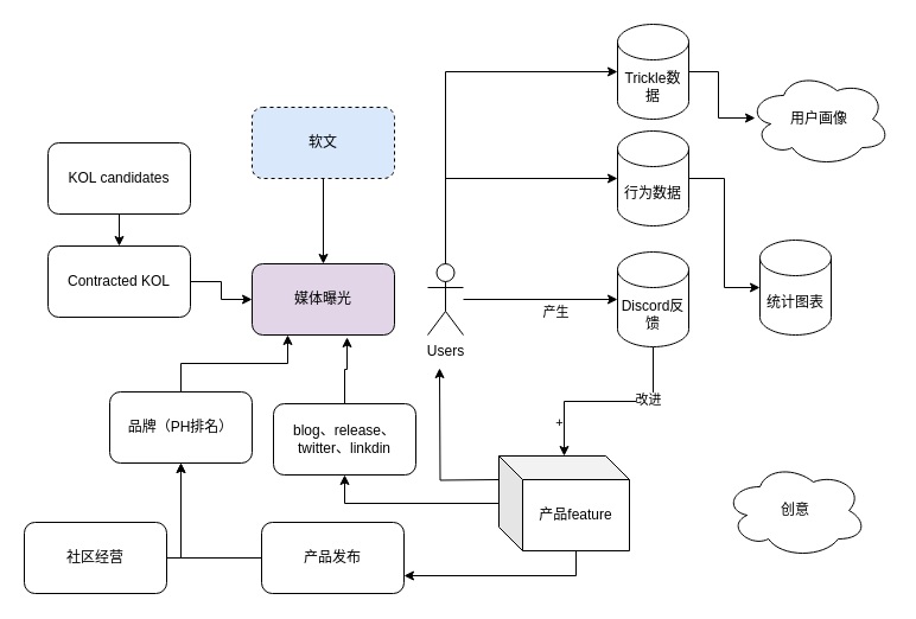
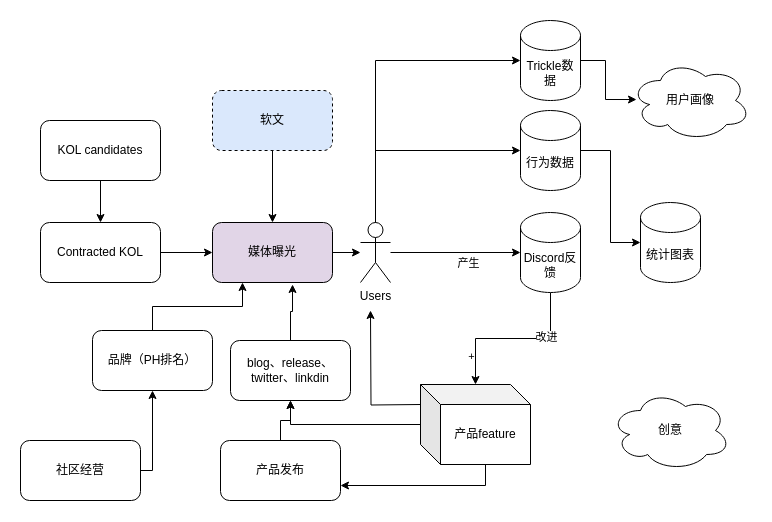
  <mxCell id="0" />
  <mxCell id="1" parent="0" />
  <mxCell id="2" value="Users" style="shape=umlActor;verticalLabelPosition=bottom;verticalAlign=top;html=1;outlineConnect=0;" vertex="1" parent="1"><mxGeometry x="360" y="222" width="30" height="60" as="geometry" /></mxCell>
+ <mxCell id="3" style="edgeStyle=orthogonalEdgeStyle;rounded=0;orthogonalLoop=1;jettySize=auto;html=1;" edge="1" parent="1" source="4" target="2"><mxGeometry relative="1" as="geometry" /></mxCell>
  <mxCell id="4" value="媒体曝光" style="rounded=1;whiteSpace=wrap;html=1;fillColor=#e1d5e7;" vertex="1" parent="1"><mxGeometry x="212" y="222" width="120" height="60" as="geometry" /></mxCell>
  <mxCell id="5" style="edgeStyle=orthogonalEdgeStyle;rounded=0;orthogonalLoop=1;jettySize=auto;html=1;entryX=0.5;entryY=0;entryDx=0;entryDy=0;" edge="1" parent="1" source="6" target="18"><mxGeometry relative="1" as="geometry" /></mxCell>
  <mxCell id="6" value="KOL candidates" style="rounded=1;whiteSpace=wrap;html=1;" vertex="1" parent="1"><mxGeometry x="40" y="120" width="120" height="60" as="geometry" /></mxCell>
  <mxCell id="7" style="edgeStyle=orthogonalEdgeStyle;rounded=0;orthogonalLoop=1;jettySize=auto;html=1;" edge="1" parent="1"><mxGeometry relative="1" as="geometry"><mxPoint x="420" y="404" as="sourcePoint" /><mxPoint x="370" y="310" as="targetPoint" /></mxGeometry></mxCell>
  <mxCell id="8" value="" style="endArrow=classic;html=1;rounded=0;entryX=0;entryY=0.5;entryDx=0;entryDy=0;entryPerimeter=0;" edge="1" parent="1" source="2" target="13"><mxGeometry width="50" height="50" relative="1" as="geometry"><mxPoint x="430" y="252" as="sourcePoint" /><mxPoint x="510" y="252" as="targetPoint" /></mxGeometry></mxCell>
  <mxCell id="9" value="产生" style="edgeLabel;html=1;align=center;verticalAlign=middle;resizable=0;points=[];" vertex="1" connectable="0" parent="8"><mxGeometry x="0.183" y="2" relative="1" as="geometry"><mxPoint y="12" as="offset" /></mxGeometry></mxCell>
  <mxCell id="10" style="edgeStyle=orthogonalEdgeStyle;rounded=0;orthogonalLoop=1;jettySize=auto;html=1;exitX=0.5;exitY=1;exitDx=0;exitDy=0;exitPerimeter=0;" edge="1" parent="1" source="13" target="16"><mxGeometry relative="1" as="geometry"><mxPoint x="570" y="282" as="sourcePoint" /><mxPoint x="520" y="402" as="targetPoint" /></mxGeometry></mxCell>
  <mxCell id="11" value="+" style="edgeLabel;html=1;align=center;verticalAlign=middle;resizable=0;points=[];" vertex="1" connectable="0" parent="10"><mxGeometry y="2" relative="1" as="geometry"><mxPoint x="-42" y="15" as="offset" /></mxGeometry></mxCell>
  <mxCell id="12" value="改进" style="edgeLabel;html=1;align=center;verticalAlign=middle;resizable=0;points=[];" vertex="1" connectable="0" parent="10"><mxGeometry x="-0.387" y="-2" relative="1" as="geometry"><mxPoint as="offset" /></mxGeometry></mxCell>
  <mxCell id="13" value="Discord反馈" style="shape=cylinder3;whiteSpace=wrap;html=1;boundedLbl=1;backgroundOutline=1;size=15;" vertex="1" parent="1"><mxGeometry x="520" y="212" width="60" height="80" as="geometry" /></mxCell>
  <mxCell id="14" style="edgeStyle=orthogonalEdgeStyle;rounded=0;orthogonalLoop=1;jettySize=auto;html=1;entryX=1;entryY=0.75;entryDx=0;entryDy=0;exitX=0;exitY=0;exitDx=65;exitDy=80;exitPerimeter=0;" edge="1" parent="1" source="16" target="32"><mxGeometry relative="1" as="geometry" /></mxCell>
  <mxCell id="15" style="edgeStyle=orthogonalEdgeStyle;rounded=0;orthogonalLoop=1;jettySize=auto;html=1;entryX=0.5;entryY=1;entryDx=0;entryDy=0;" edge="1" parent="1" source="16" target="36"><mxGeometry relative="1" as="geometry" /></mxCell>
  <mxCell id="16" value="产品feature" style="shape=cube;whiteSpace=wrap;html=1;boundedLbl=1;backgroundOutline=1;darkOpacity=0.05;darkOpacity2=0.1;" vertex="1" parent="1"><mxGeometry x="420" y="384" width="110" height="80" as="geometry" /></mxCell>
  <mxCell id="17" style="edgeStyle=orthogonalEdgeStyle;rounded=0;orthogonalLoop=1;jettySize=auto;html=1;exitX=1;exitY=0.5;exitDx=0;exitDy=0;entryX=0;entryY=0.5;entryDx=0;entryDy=0;" edge="1" parent="1" source="18" target="4"><mxGeometry relative="1" as="geometry" /></mxCell>
- <mxCell id="18" value="Contracted KOL" style="rounded=1;whiteSpace=wrap;html=1;" vertex="1" parent="1"><mxGeometry x="40" y="207" width="120" height="60" as="geometry" /></mxCell>
+ <mxCell id="18" value="Contracted KOL" style="rounded=1;whiteSpace=wrap;html=1;" vertex="1" parent="1"><mxGeometry x="40" y="222" width="120" height="60" as="geometry" /></mxCell>
  <mxCell id="19" style="edgeStyle=orthogonalEdgeStyle;rounded=0;orthogonalLoop=1;jettySize=auto;html=1;entryX=0.25;entryY=1;entryDx=0;entryDy=0;" edge="1" parent="1" source="20" target="4"><mxGeometry relative="1" as="geometry"><mxPoint x="340" y="300" as="targetPoint" /></mxGeometry></mxCell>
  <mxCell id="20" value="品牌（PH排名）" style="rounded=1;whiteSpace=wrap;html=1;" vertex="1" parent="1"><mxGeometry x="92" y="330" width="120" height="60" as="geometry" /></mxCell>
  <mxCell id="21" value="行为数据" style="shape=cylinder3;whiteSpace=wrap;html=1;boundedLbl=1;backgroundOutline=1;size=15;" vertex="1" parent="1"><mxGeometry x="520" y="110" width="60" height="80" as="geometry" /></mxCell>
  <mxCell id="22" style="edgeStyle=orthogonalEdgeStyle;rounded=0;orthogonalLoop=1;jettySize=auto;html=1;entryX=0;entryY=0.5;entryDx=0;entryDy=0;entryPerimeter=0;" edge="1" parent="1" source="2" target="21"><mxGeometry relative="1" as="geometry"><Array as="points"><mxPoint x="375" y="150" /></Array></mxGeometry></mxCell>
  <mxCell id="23" value="统计图表" style="shape=cylinder3;whiteSpace=wrap;html=1;boundedLbl=1;backgroundOutline=1;size=15;" vertex="1" parent="1"><mxGeometry x="640" y="202" width="60" height="80" as="geometry" /></mxCell>
  <mxCell id="24" style="edgeStyle=orthogonalEdgeStyle;rounded=0;orthogonalLoop=1;jettySize=auto;html=1;entryX=0;entryY=0.5;entryDx=0;entryDy=0;entryPerimeter=0;" edge="1" parent="1" source="21" target="23"><mxGeometry relative="1" as="geometry" /></mxCell>
  <mxCell id="25" value="Trickle数据" style="shape=cylinder3;whiteSpace=wrap;html=1;boundedLbl=1;backgroundOutline=1;size=15;" vertex="1" parent="1"><mxGeometry x="520" y="20" width="60" height="80" as="geometry" /></mxCell>
  <mxCell id="26" style="edgeStyle=orthogonalEdgeStyle;rounded=0;orthogonalLoop=1;jettySize=auto;html=1;entryX=0;entryY=0.5;entryDx=0;entryDy=0;entryPerimeter=0;" edge="1" parent="1" source="2" target="25"><mxGeometry relative="1" as="geometry"><Array as="points"><mxPoint x="375" y="60" /></Array></mxGeometry></mxCell>
  <mxCell id="27" value="用户画像" style="ellipse;shape=cloud;whiteSpace=wrap;html=1;" vertex="1" parent="1"><mxGeometry x="630" y="60" width="120" height="80" as="geometry" /></mxCell>
  <mxCell id="28" style="edgeStyle=orthogonalEdgeStyle;rounded=0;orthogonalLoop=1;jettySize=auto;html=1;entryX=0.05;entryY=0.488;entryDx=0;entryDy=0;entryPerimeter=0;" edge="1" parent="1" source="25" target="27"><mxGeometry relative="1" as="geometry" /></mxCell>
  <mxCell id="29" style="edgeStyle=orthogonalEdgeStyle;rounded=0;orthogonalLoop=1;jettySize=auto;html=1;exitX=1;exitY=0.5;exitDx=0;exitDy=0;entryX=0.5;entryY=1;entryDx=0;entryDy=0;" edge="1" parent="1" source="30" target="20"><mxGeometry relative="1" as="geometry"><mxPoint x="280" y="390" as="targetPoint" /><Array as="points"><mxPoint x="152" y="470" /></Array></mxGeometry></mxCell>
  <mxCell id="30" value="社区经营" style="rounded=1;whiteSpace=wrap;html=1;" vertex="1" parent="1"><mxGeometry x="20" y="440" width="120" height="60" as="geometry" /></mxCell>
- <mxCell id="31" style="edgeStyle=orthogonalEdgeStyle;rounded=0;orthogonalLoop=1;jettySize=auto;html=1;entryX=0.5;entryY=1;entryDx=0;entryDy=0;" edge="1" parent="1" source="32" target="20"><mxGeometry relative="1" as="geometry" /></mxCell>
+ <mxCell id="31" style="edgeStyle=orthogonalEdgeStyle;rounded=0;orthogonalLoop=1;jettySize=auto;html=1;" edge="1" parent="1" source="32" target="36"><mxGeometry relative="1" as="geometry" /></mxCell>
  <mxCell id="32" value="产品发布" style="rounded=1;whiteSpace=wrap;html=1;" vertex="1" parent="1"><mxGeometry x="220" y="440" width="120" height="60" as="geometry" /></mxCell>
  <mxCell id="33" style="edgeStyle=orthogonalEdgeStyle;rounded=0;orthogonalLoop=1;jettySize=auto;html=1;entryX=0.5;entryY=0;entryDx=0;entryDy=0;" edge="1" parent="1" source="34" target="4"><mxGeometry relative="1" as="geometry" /></mxCell>
  <mxCell id="34" value="软文" style="rounded=1;whiteSpace=wrap;html=1;dashed=1;fillColor=#dae8fc;" vertex="1" parent="1"><mxGeometry x="212" y="90" width="120" height="60" as="geometry" /></mxCell>
  <mxCell id="35" style="edgeStyle=orthogonalEdgeStyle;rounded=0;orthogonalLoop=1;jettySize=auto;html=1;entryX=0.667;entryY=1.033;entryDx=0;entryDy=0;entryPerimeter=0;" edge="1" parent="1" source="36" target="4"><mxGeometry relative="1" as="geometry"><mxPoint x="280" y="290" as="targetPoint" /></mxGeometry></mxCell>
  <mxCell id="36" value="blog、release、twitter、linkdin" style="rounded=1;whiteSpace=wrap;html=1;" vertex="1" parent="1"><mxGeometry x="230" y="340" width="120" height="60" as="geometry" /></mxCell>
  <mxCell id="37" value="创意" style="ellipse;shape=cloud;whiteSpace=wrap;html=1;" vertex="1" parent="1"><mxGeometry x="610" y="390" width="120" height="80" as="geometry" /></mxCell>
